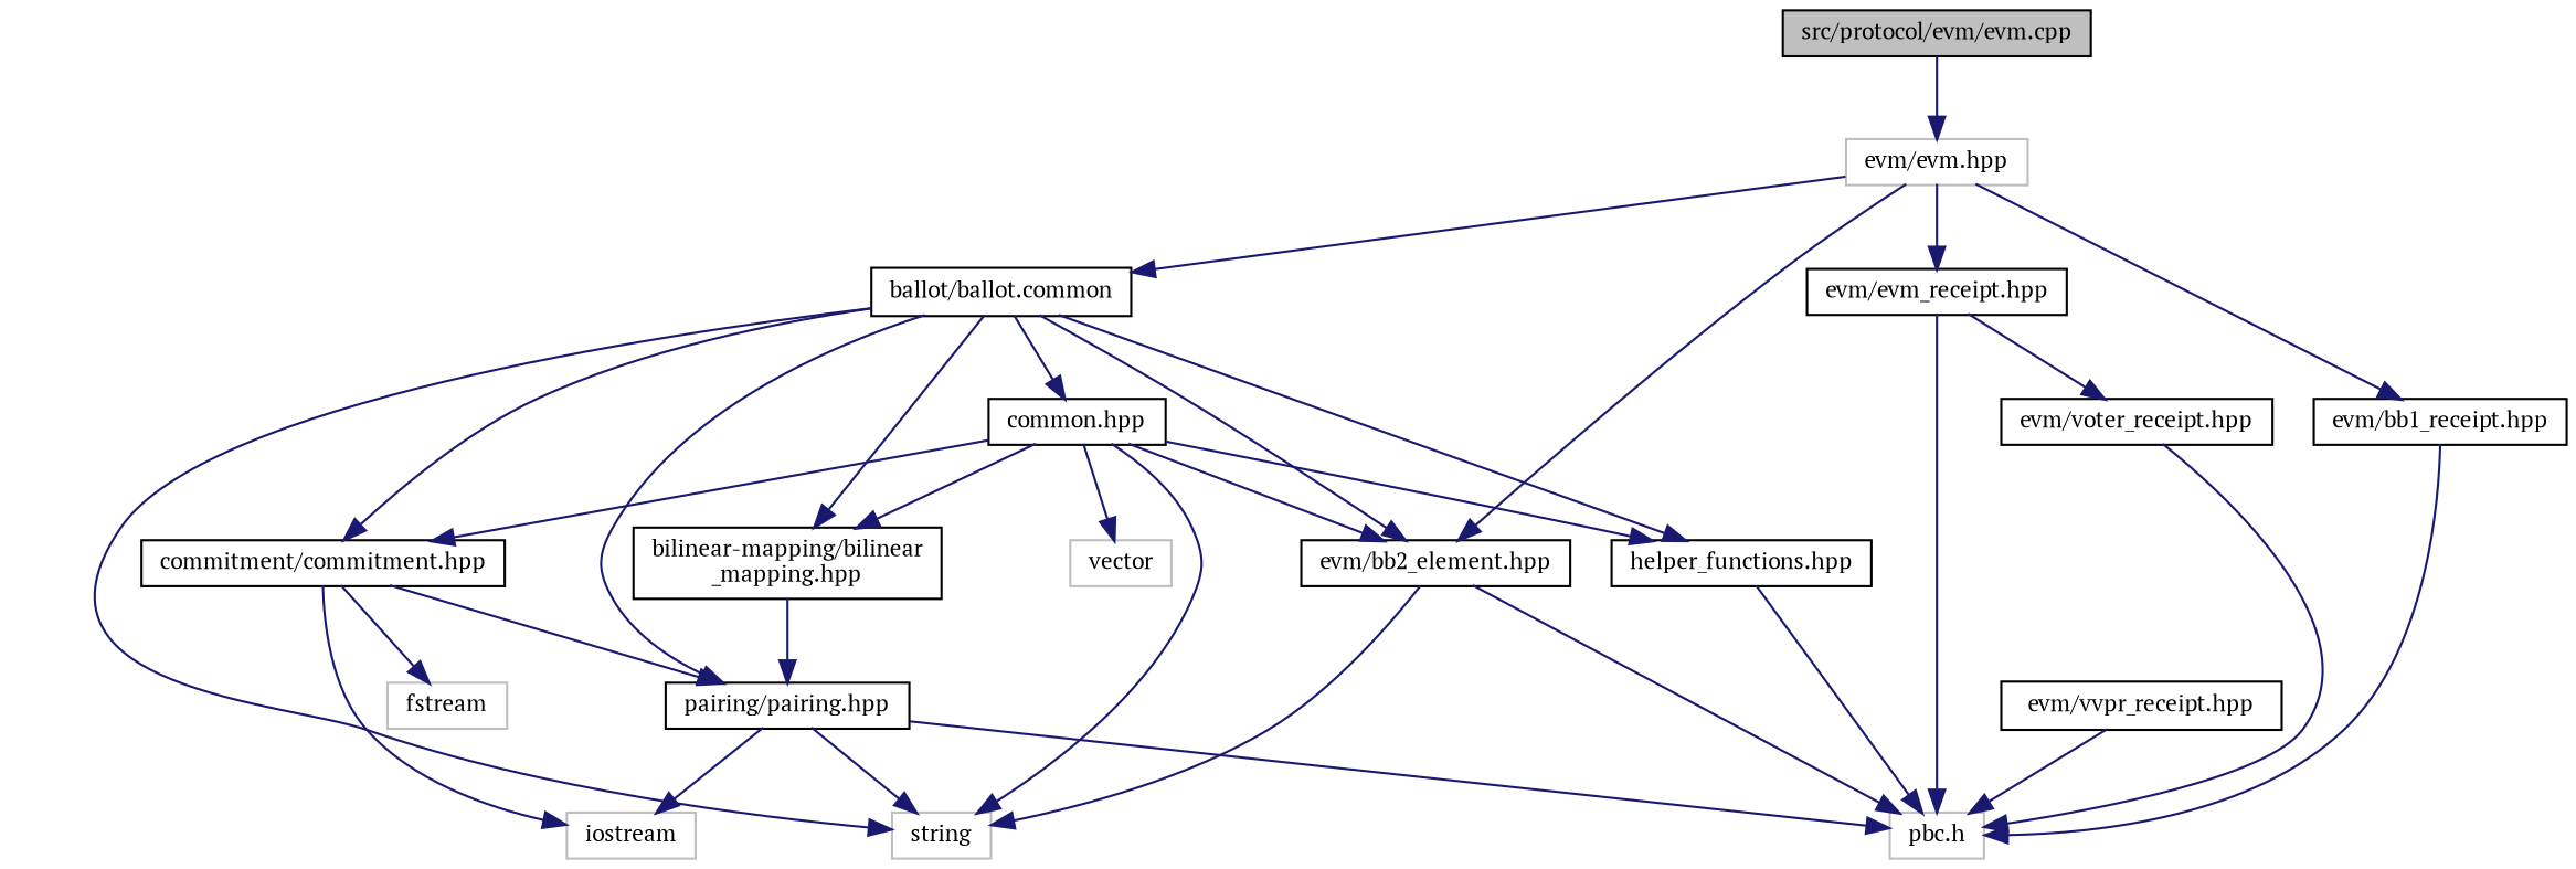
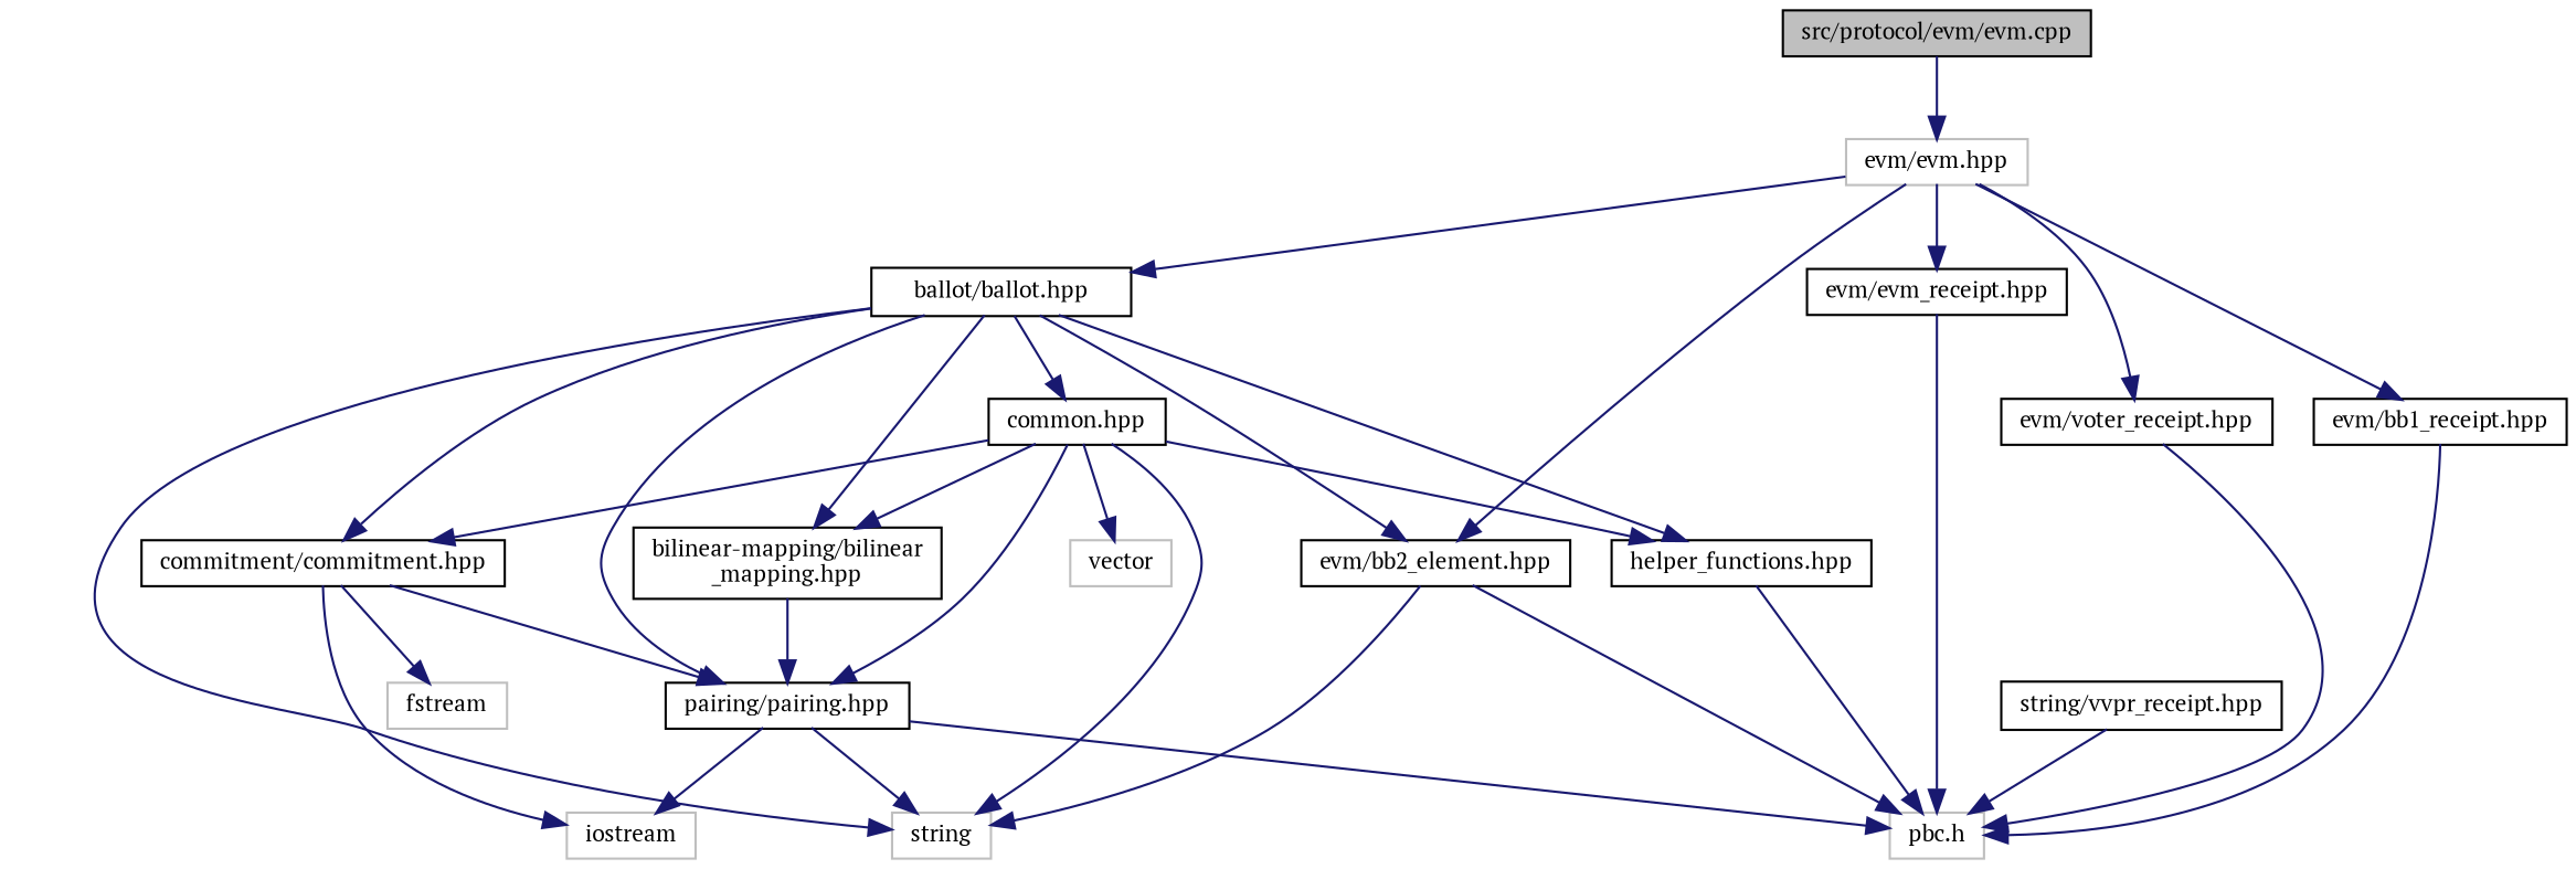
  digraph {
    fontname="PT Serif"
    node [color=black fillcolor=white fontname="PT Serif" fontsize=10 shape=record style=filled]
    edge [color=midnightblue fontname="PT Serif" fontsize=10 labelfontname=Helvetica labelfontsize=10 style=solid]
    n1 [fillcolor=grey75 fontcolor=black height=0.2 label="src/protocol/evm/evm.cpp" width=0.4]
    n2 [color=grey75 height=0.2 label="evm/evm.hpp" width=0.4]
-   n3 [height=0.2 label="ballot/ballot.common" width=0.4]
+   n3 [height=0.2 label="ballot/ballot.hpp" width=0.4]
    n4 [height=0.2 label="evm/evm_receipt.hpp" width=0.4]
    n5 [height=0.2 label="evm/voter_receipt.hpp" width=0.4]
    n6 [height=0.2 label="evm/bb1_receipt.hpp" width=0.4]
    n7 [height=0.2 label="evm/bb2_element.hpp" width=0.4]
    n8 [color=grey75 height=0.2 label=string width=0.4]
    n9 [height=0.2 label="helper_functions.hpp" width=0.4]
    n10 [height=0.2 label="pairing/pairing.hpp" width=0.4]
    n11 [height=0.2 label="bilinear-mapping/bilinear\l_mapping.hpp" width=0.4]
    n12 [height=0.2 label="commitment/commitment.hpp" width=0.4]
    n13 [height=0.2 label="common.hpp" width=0.4]
-   n14 [height=0.2 label="evm/vvpr_receipt.hpp" width=0.4]
+   n14 [height=0.2 label="string/vvpr_receipt.hpp" width=0.4]
    n15 [color=grey75 height=0.2 label="pbc.h" width=0.4]
    n16 [color=grey75 height=0.2 label=vector width=0.4]
    n17 [color=grey75 height=0.2 label=iostream width=0.4]
    n18 [color=grey75 height=0.2 label=fstream width=0.4]
    n1 -> n2
    n2 -> n3
    n2 -> n4
-   n4 -> n5
+   n2 -> n5
    n2 -> n6
    n2 -> n7
    n3 -> n7
    n3 -> n8
    n3 -> n9
    n3 -> n10
    n3 -> n11
    n3 -> n12
    n3 -> n13
    n4 -> n15
    n5 -> n15
    n6 -> n15
    n7 -> n8
    n7 -> n15
    n9 -> n15
    n10 -> n8
    n10 -> n15
    n10 -> n17
    n11 -> n10
    n12 -> n10
    n12 -> n17
    n12 -> n18
    n13 -> n8
    n13 -> n9
-   n13 -> n7
+   n13 -> n10
    n13 -> n11
    n13 -> n12
    n13 -> n16
    n14 -> n15
  }
